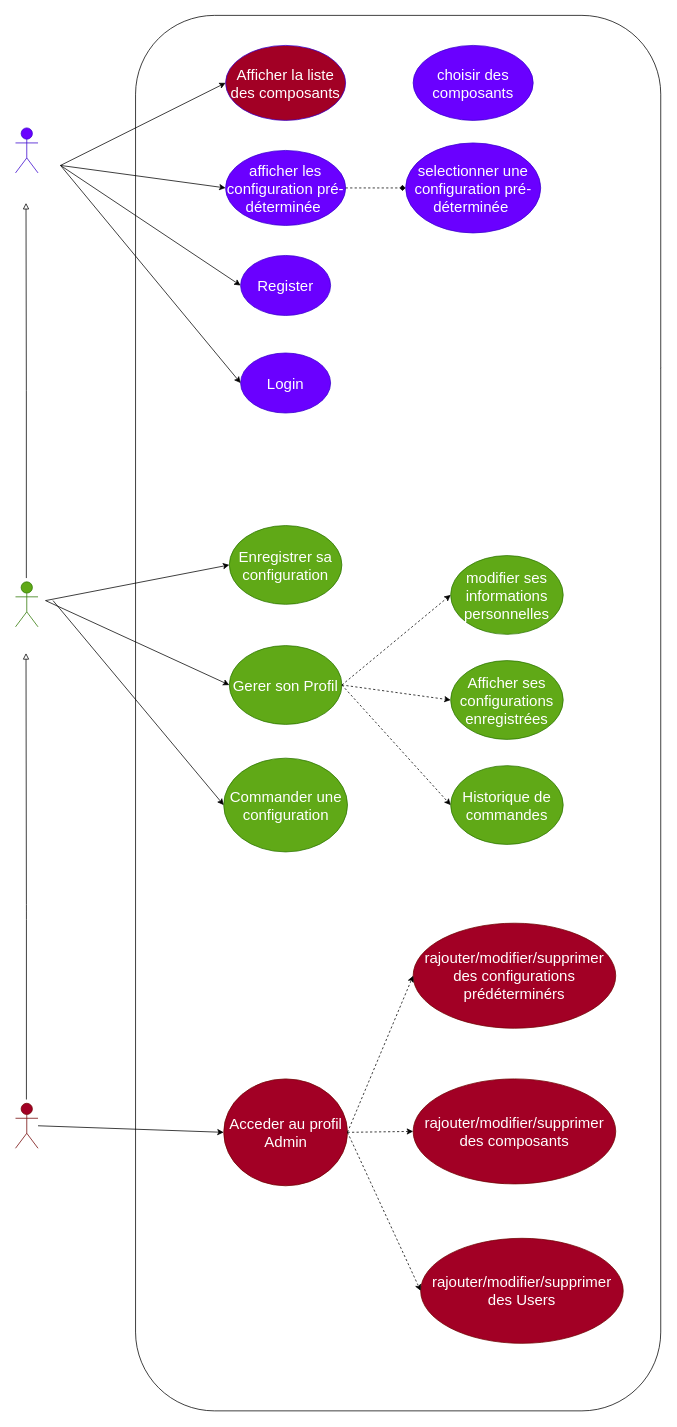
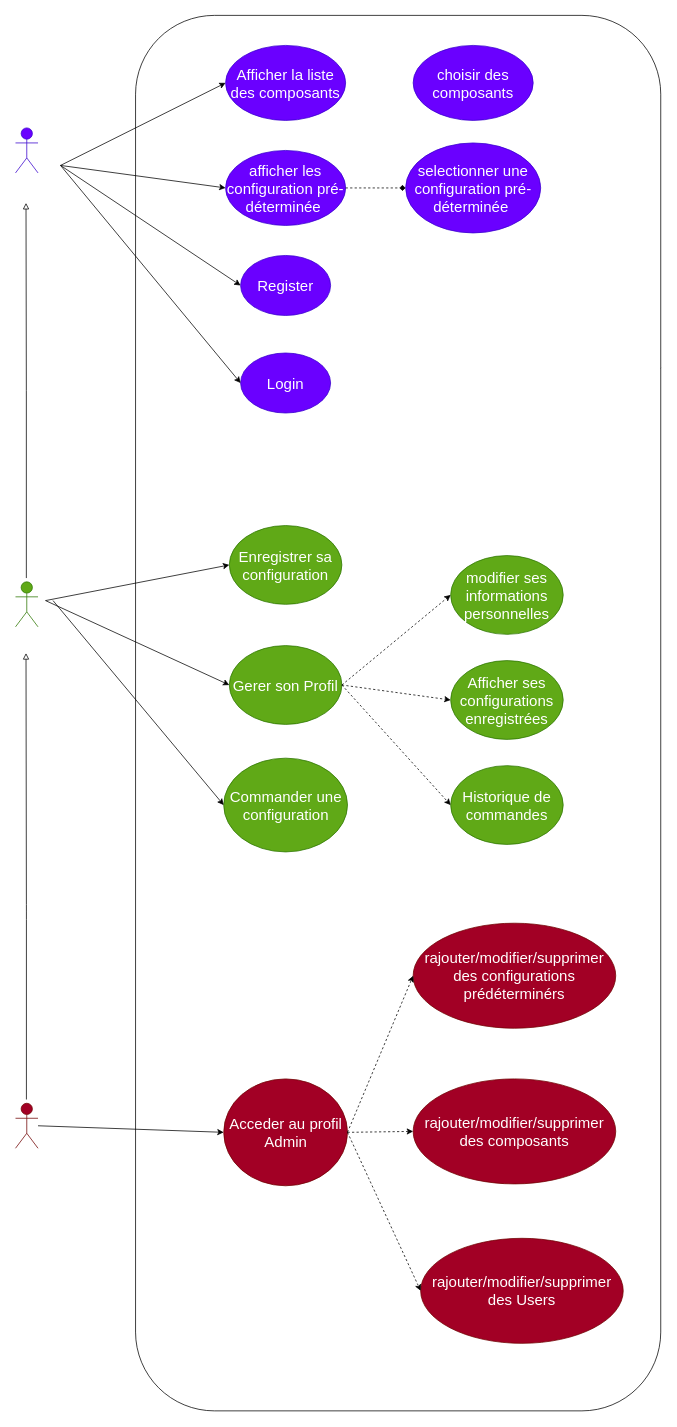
  <mxCell id="0" />
  <mxCell id="1" parent="0" />
  <mxCell id="2" style="edgeStyle=none;html=1;fontSize=20;" edge="1" parent="1" source="3"><mxGeometry relative="1" as="geometry"><mxPoint x="800" y="595" as="targetPoint" /></mxGeometry></mxCell>
  <mxCell id="3" value="" style="rounded=1;whiteSpace=wrap;html=1;" vertex="1" parent="1"><mxGeometry x="180" y="20" width="700" height="1860" as="geometry" /></mxCell>
  <mxCell id="4" value="&lt;font style=&quot;font-size: 20px;&quot;&gt;Visiteur&lt;/font&gt;" style="shape=umlActor;verticalLabelPosition=bottom;verticalAlign=top;html=1;outlineConnect=0;fillColor=#6a00ff;fontColor=#ffffff;strokeColor=#3700CC;" vertex="1" parent="1"><mxGeometry x="20" y="170" width="30" height="60" as="geometry" /></mxCell>
  <mxCell id="5" value="&lt;font style=&quot;font-size: 20px;&quot;&gt;Login&lt;/font&gt;" style="ellipse;whiteSpace=wrap;html=1;fillColor=#6a00ff;fontColor=#ffffff;strokeColor=#3700CC;" vertex="1" parent="1"><mxGeometry x="320" y="470" width="120" height="80" as="geometry" /></mxCell>
  <mxCell id="6" value="&lt;font style=&quot;font-size: 20px;&quot;&gt;Register&lt;/font&gt;" style="ellipse;whiteSpace=wrap;html=1;fillColor=#6a00ff;fontColor=#ffffff;strokeColor=#3700CC;" vertex="1" parent="1"><mxGeometry x="320" y="340" width="120" height="80" as="geometry" /></mxCell>
- <mxCell id="7" value="&lt;font style=&quot;font-size: 20px;&quot;&gt;Afficher la liste des composants&lt;/font&gt;" style="ellipse;whiteSpace=wrap;html=1;fillColor=#a20025;fontColor=#ffffff;strokeColor=#3700CC;" vertex="1" parent="1"><mxGeometry x="300" y="60" width="160" height="100" as="geometry" /></mxCell>
+ <mxCell id="7" value="&lt;font style=&quot;font-size: 20px;&quot;&gt;Afficher la liste des composants&lt;/font&gt;" style="ellipse;whiteSpace=wrap;html=1;fillColor=#6a00ff;fontColor=#ffffff;strokeColor=#3700CC;" vertex="1" parent="1"><mxGeometry x="300" y="60" width="160" height="100" as="geometry" /></mxCell>
  <mxCell id="8" value="&lt;font style=&quot;font-size: 20px;&quot;&gt;choisir des composants&lt;/font&gt;" style="ellipse;whiteSpace=wrap;html=1;fillColor=#6a00ff;fontColor=#ffffff;strokeColor=#3700CC;" vertex="1" parent="1"><mxGeometry x="550" y="60" width="160" height="100" as="geometry" /></mxCell>
  <mxCell id="9" value="&lt;font style=&quot;font-size: 20px;&quot;&gt;afficher les configuration pré-déterminée&amp;nbsp;&lt;/font&gt;" style="ellipse;whiteSpace=wrap;html=1;fillColor=#6a00ff;fontColor=#ffffff;strokeColor=#3700CC;" vertex="1" parent="1"><mxGeometry x="300" y="200" width="160" height="100" as="geometry" /></mxCell>
  <mxCell id="10" value="" style="endArrow=classic;html=1;fontSize=20;entryX=0;entryY=0.5;entryDx=0;entryDy=0;" edge="1" parent="1" target="7"><mxGeometry width="50" height="50" relative="1" as="geometry"><mxPoint x="80" y="220" as="sourcePoint" /><mxPoint x="350" y="280" as="targetPoint" /></mxGeometry></mxCell>
  <mxCell id="11" value="" style="endArrow=classic;html=1;fontSize=20;entryX=0;entryY=0.5;entryDx=0;entryDy=0;" edge="1" parent="1" target="9"><mxGeometry width="50" height="50" relative="1" as="geometry"><mxPoint x="80" y="220" as="sourcePoint" /><mxPoint x="249.531" y="163.669" as="targetPoint" /></mxGeometry></mxCell>
  <mxCell id="12" value="" style="endArrow=classic;html=1;fontSize=20;entryX=0;entryY=0.5;entryDx=0;entryDy=0;" edge="1" parent="1" target="6"><mxGeometry width="50" height="50" relative="1" as="geometry"><mxPoint x="80" y="220" as="sourcePoint" /><mxPoint x="259.531" y="173.669" as="targetPoint" /></mxGeometry></mxCell>
  <mxCell id="13" value="" style="endArrow=classic;html=1;fontSize=20;entryX=0;entryY=0.5;entryDx=0;entryDy=0;" edge="1" parent="1" target="5"><mxGeometry width="50" height="50" relative="1" as="geometry"><mxPoint x="80" y="220" as="sourcePoint" /><mxPoint x="269.531" y="183.669" as="targetPoint" /></mxGeometry></mxCell>
  <mxCell id="14" value="&lt;font style=&quot;font-size: 20px;&quot;&gt;selectionner une configuration pré-déterminée&amp;nbsp;&lt;/font&gt;" style="ellipse;whiteSpace=wrap;html=1;fillColor=#6a00ff;fontColor=#ffffff;strokeColor=#3700CC;" vertex="1" parent="1"><mxGeometry x="540" y="190" width="180" height="120" as="geometry" /></mxCell>
  <mxCell id="15" value="" style="endArrow=diamond;html=1;fontSize=20;exitX=1;exitY=0.5;exitDx=0;exitDy=0;entryX=0;entryY=0.5;entryDx=0;entryDy=0;dashed=1;" edge="1" parent="1" source="9" target="14"><mxGeometry width="50" height="50" relative="1" as="geometry"><mxPoint x="470" y="120" as="sourcePoint" /><mxPoint x="560" y="100" as="targetPoint" /></mxGeometry></mxCell>
  <mxCell id="16" value="User" style="shape=umlActor;verticalLabelPosition=bottom;verticalAlign=top;html=1;outlineConnect=0;fontSize=20;fillColor=#60a917;fontColor=#ffffff;strokeColor=#2D7600;" vertex="1" parent="1"><mxGeometry x="20" y="775" width="30" height="60" as="geometry" /></mxCell>
  <mxCell id="17" value="" style="endArrow=block;html=1;fontSize=20;endFill=0;" edge="1" parent="1"><mxGeometry width="50" height="50" relative="1" as="geometry"><mxPoint x="34.44" y="770" as="sourcePoint" /><mxPoint x="34" y="270" as="targetPoint" /><Array as="points"><mxPoint x="34.44" y="520" /></Array></mxGeometry></mxCell>
  <mxCell id="18" value="&lt;font style=&quot;font-size: 20px;&quot;&gt;Enregistrer sa configuration&lt;/font&gt;" style="ellipse;whiteSpace=wrap;html=1;fillColor=#60a917;fontColor=#ffffff;strokeColor=#2D7600;" vertex="1" parent="1"><mxGeometry x="305" y="700" width="150" height="105" as="geometry" /></mxCell>
  <mxCell id="19" value="&lt;font style=&quot;font-size: 20px;&quot;&gt;Gerer son Profil&lt;/font&gt;" style="ellipse;whiteSpace=wrap;html=1;fillColor=#60a917;fontColor=#ffffff;strokeColor=#2D7600;" vertex="1" parent="1"><mxGeometry x="305" y="860" width="150" height="105" as="geometry" /></mxCell>
  <mxCell id="20" value="" style="endArrow=classic;html=1;fontSize=20;entryX=0;entryY=0.5;entryDx=0;entryDy=0;" edge="1" parent="1" target="18"><mxGeometry width="50" height="50" relative="1" as="geometry"><mxPoint x="60" y="800" as="sourcePoint" /><mxPoint x="430" y="630" as="targetPoint" /></mxGeometry></mxCell>
  <mxCell id="21" value="" style="endArrow=classic;html=1;fontSize=20;entryX=0;entryY=0.5;entryDx=0;entryDy=0;" edge="1" parent="1" target="19"><mxGeometry width="50" height="50" relative="1" as="geometry"><mxPoint x="60" y="800" as="sourcePoint" /><mxPoint x="315" y="762.5" as="targetPoint" /></mxGeometry></mxCell>
  <mxCell id="22" value="&lt;font style=&quot;font-size: 20px;&quot;&gt;modifier ses informations personnelles&lt;/font&gt;" style="ellipse;whiteSpace=wrap;html=1;fillColor=#60a917;fontColor=#ffffff;strokeColor=#2D7600;" vertex="1" parent="1"><mxGeometry x="600" y="740" width="150" height="105" as="geometry" /></mxCell>
  <mxCell id="23" value="&lt;span style=&quot;font-size: 20px;&quot;&gt;Afficher ses configurations enregistrées&lt;/span&gt;" style="ellipse;whiteSpace=wrap;html=1;fillColor=#60a917;fontColor=#ffffff;strokeColor=#2D7600;" vertex="1" parent="1"><mxGeometry x="600" y="880" width="150" height="105" as="geometry" /></mxCell>
  <mxCell id="24" value="&lt;span style=&quot;font-size: 20px;&quot;&gt;Historique de commandes&lt;/span&gt;" style="ellipse;whiteSpace=wrap;html=1;fillColor=#60a917;fontColor=#ffffff;strokeColor=#2D7600;" vertex="1" parent="1"><mxGeometry x="600" y="1020" width="150" height="105" as="geometry" /></mxCell>
  <mxCell id="25" value="" style="endArrow=classic;html=1;fontSize=20;entryX=0;entryY=0.5;entryDx=0;entryDy=0;dashed=1;exitX=1;exitY=0.5;exitDx=0;exitDy=0;" edge="1" parent="1" source="19" target="22"><mxGeometry width="50" height="50" relative="1" as="geometry"><mxPoint x="450" y="910" as="sourcePoint" /><mxPoint x="540" y="920" as="targetPoint" /></mxGeometry></mxCell>
  <mxCell id="26" value="" style="endArrow=classic;html=1;fontSize=20;entryX=0;entryY=0.5;entryDx=0;entryDy=0;dashed=1;exitX=1;exitY=0.5;exitDx=0;exitDy=0;" edge="1" parent="1" source="19" target="23"><mxGeometry width="50" height="50" relative="1" as="geometry"><mxPoint x="465" y="922.5" as="sourcePoint" /><mxPoint x="610" y="802.5" as="targetPoint" /></mxGeometry></mxCell>
  <mxCell id="27" value="" style="endArrow=classic;html=1;fontSize=20;entryX=0;entryY=0.5;entryDx=0;entryDy=0;dashed=1;exitX=1;exitY=0.5;exitDx=0;exitDy=0;" edge="1" parent="1" source="19" target="24"><mxGeometry width="50" height="50" relative="1" as="geometry"><mxPoint x="475" y="932.5" as="sourcePoint" /><mxPoint x="620" y="812.5" as="targetPoint" /></mxGeometry></mxCell>
  <mxCell id="28" value="&lt;font style=&quot;font-size: 20px;&quot;&gt;Commander une configuration&lt;/font&gt;" style="ellipse;whiteSpace=wrap;html=1;fillColor=#60a917;fontColor=#ffffff;strokeColor=#2D7600;" vertex="1" parent="1"><mxGeometry x="297.5" y="1010" width="165" height="125" as="geometry" /></mxCell>
  <mxCell id="29" value="" style="endArrow=classic;html=1;fontSize=20;entryX=0;entryY=0.5;entryDx=0;entryDy=0;" edge="1" parent="1" target="28"><mxGeometry width="50" height="50" relative="1" as="geometry"><mxPoint x="70" y="800" as="sourcePoint" /><mxPoint x="315" y="922.5" as="targetPoint" /></mxGeometry></mxCell>
  <mxCell id="30" value="Admin" style="shape=umlActor;verticalLabelPosition=bottom;verticalAlign=top;html=1;outlineConnect=0;fontSize=20;fillColor=#a20025;fontColor=#ffffff;strokeColor=#6F0000;" vertex="1" parent="1"><mxGeometry x="20" y="1470" width="30" height="60" as="geometry" /></mxCell>
  <mxCell id="31" value="" style="endArrow=block;html=1;fontSize=20;endFill=0;" edge="1" parent="1"><mxGeometry width="50" height="50" relative="1" as="geometry"><mxPoint x="34.53" y="1465" as="sourcePoint" /><mxPoint x="34" y="870" as="targetPoint" /><Array as="points"><mxPoint x="34.53" y="1215" /></Array></mxGeometry></mxCell>
  <mxCell id="32" value="&lt;font style=&quot;font-size: 20px;&quot;&gt;Acceder au profil Admin&lt;/font&gt;" style="ellipse;whiteSpace=wrap;html=1;fillColor=#a20025;fontColor=#ffffff;strokeColor=#6F0000;" vertex="1" parent="1"><mxGeometry x="297.5" y="1437.5" width="165" height="142.5" as="geometry" /></mxCell>
  <mxCell id="33" value="&lt;font style=&quot;font-size: 20px;&quot;&gt;rajouter/modifier/supprimer des configurations prédéterminérs&lt;/font&gt;" style="ellipse;whiteSpace=wrap;html=1;fillColor=#a20025;fontColor=#ffffff;strokeColor=#6F0000;" vertex="1" parent="1"><mxGeometry x="550" y="1230" width="270" height="140" as="geometry" /></mxCell>
  <mxCell id="34" value="&lt;font style=&quot;font-size: 20px;&quot;&gt;rajouter/modifier/supprimer des composants&lt;/font&gt;" style="ellipse;whiteSpace=wrap;html=1;fillColor=#a20025;fontColor=#ffffff;strokeColor=#6F0000;" vertex="1" parent="1"><mxGeometry x="550" y="1437.5" width="270" height="140" as="geometry" /></mxCell>
  <mxCell id="35" value="&lt;font style=&quot;font-size: 20px;&quot;&gt;rajouter/modifier/supprimer des Users&lt;br&gt;&lt;/font&gt;" style="ellipse;whiteSpace=wrap;html=1;fillColor=#a20025;fontColor=#ffffff;strokeColor=#6F0000;" vertex="1" parent="1"><mxGeometry x="560" y="1650" width="270" height="140" as="geometry" /></mxCell>
  <mxCell id="36" value="" style="endArrow=classic;html=1;fontSize=20;entryX=0;entryY=0.5;entryDx=0;entryDy=0;" edge="1" parent="1" target="32"><mxGeometry width="50" height="50" relative="1" as="geometry"><mxPoint x="50" y="1500" as="sourcePoint" /><mxPoint x="295" y="1612.5" as="targetPoint" /></mxGeometry></mxCell>
  <mxCell id="37" value="" style="endArrow=classic;html=1;fontSize=20;entryX=0;entryY=0.5;entryDx=0;entryDy=0;dashed=1;exitX=1;exitY=0.5;exitDx=0;exitDy=0;" edge="1" parent="1" source="32" target="35"><mxGeometry width="50" height="50" relative="1" as="geometry"><mxPoint x="480" y="1500" as="sourcePoint" /><mxPoint x="625" y="1660" as="targetPoint" /></mxGeometry></mxCell>
  <mxCell id="38" value="" style="endArrow=classic;html=1;fontSize=20;entryX=0;entryY=0.5;entryDx=0;entryDy=0;dashed=1;exitX=1;exitY=0.5;exitDx=0;exitDy=0;" edge="1" parent="1" source="32" target="33"><mxGeometry width="50" height="50" relative="1" as="geometry"><mxPoint x="472.5" y="1518.75" as="sourcePoint" /><mxPoint x="560" y="1740" as="targetPoint" /></mxGeometry></mxCell>
  <mxCell id="39" value="" style="endArrow=classic;html=1;fontSize=20;entryX=0;entryY=0.5;entryDx=0;entryDy=0;dashed=1;exitX=1;exitY=0.5;exitDx=0;exitDy=0;" edge="1" parent="1" source="32" target="34"><mxGeometry width="50" height="50" relative="1" as="geometry"><mxPoint x="482.5" y="1528.75" as="sourcePoint" /><mxPoint x="570" y="1750" as="targetPoint" /></mxGeometry></mxCell>
